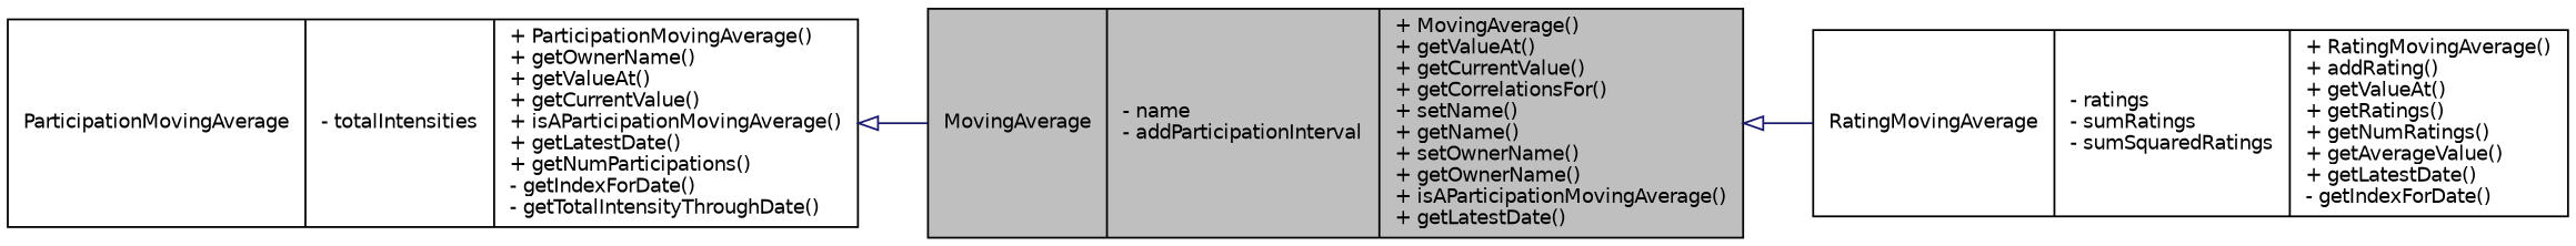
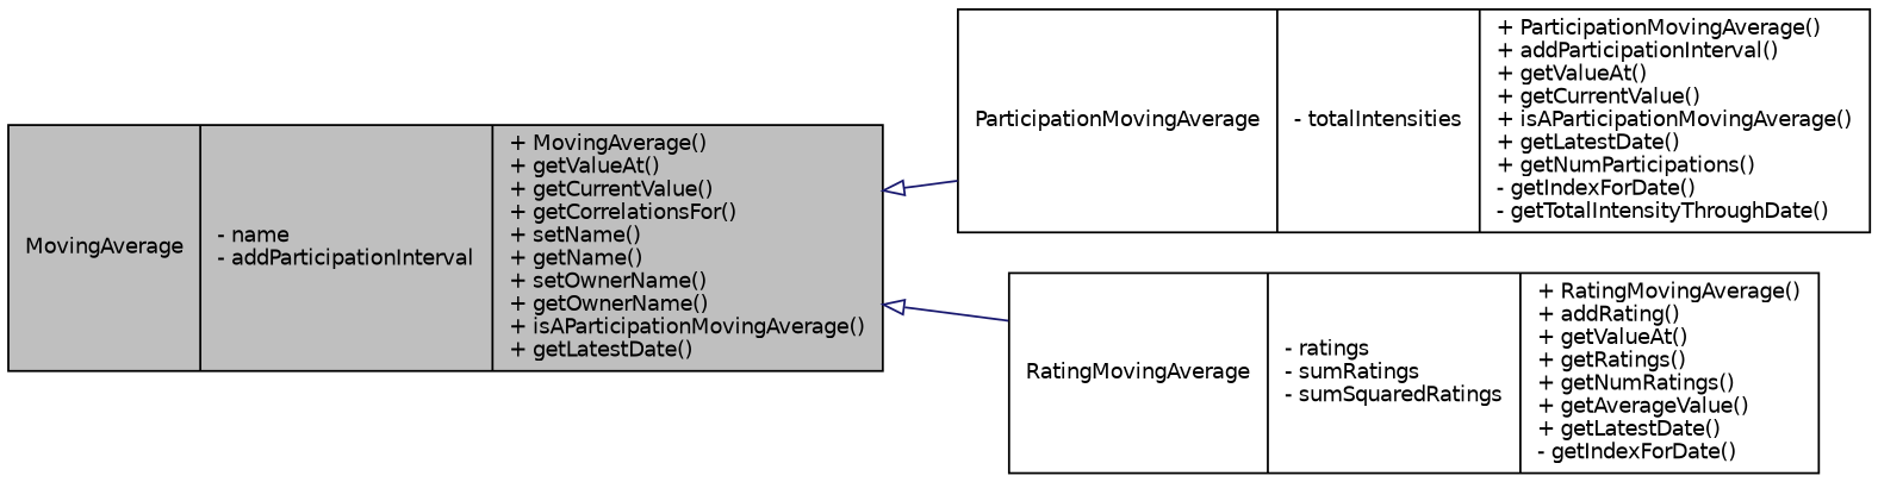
  digraph {
    rankdir=LR
    node [color=black fillcolor=white fontname=Helvetica fontsize=10 shape=record style=filled]
    edge [arrowtail=empty color=midnightblue dir=back fontname=Helvetica fontsize=10 labelfontname=Helvetica labelfontsize=10 style=solid]
    n1 [fillcolor=grey75 fontcolor=black height=0.2 label="{MovingAverage\n|- name\l- addParticipationInterval\l|+ MovingAverage()\l+ getValueAt()\l+ getCurrentValue()\l+ getCorrelationsFor()\l+ setName()\l+ getName()\l+ setOwnerName()\l+ getOwnerName()\l+ isAParticipationMovingAverage()\l+ getLatestDate()\l}" width=0.4]
-   n2 [height=0.2 label="{ParticipationMovingAverage\n|- totalIntensities\l|+ ParticipationMovingAverage()\l+ getOwnerName()\l+ getValueAt()\l+ getCurrentValue()\l+ isAParticipationMovingAverage()\l+ getLatestDate()\l+ getNumParticipations()\l- getIndexForDate()\l- getTotalIntensityThroughDate()\l}" width=0.4]
+   n2 [height=0.2 label="{ParticipationMovingAverage\n|- totalIntensities\l|+ ParticipationMovingAverage()\l+ addParticipationInterval()\l+ getValueAt()\l+ getCurrentValue()\l+ isAParticipationMovingAverage()\l+ getLatestDate()\l+ getNumParticipations()\l- getIndexForDate()\l- getTotalIntensityThroughDate()\l}" width=0.4]
    n3 [height=0.2 label="{RatingMovingAverage\n|- ratings\l- sumRatings\l- sumSquaredRatings\l|+ RatingMovingAverage()\l+ addRating()\l+ getValueAt()\l+ getRatings()\l+ getNumRatings()\l+ getAverageValue()\l+ getLatestDate()\l- getIndexForDate()\l}" width=0.4]
-   n2 -> n1
+   n1 -> n2
    n1 -> n3
  }
